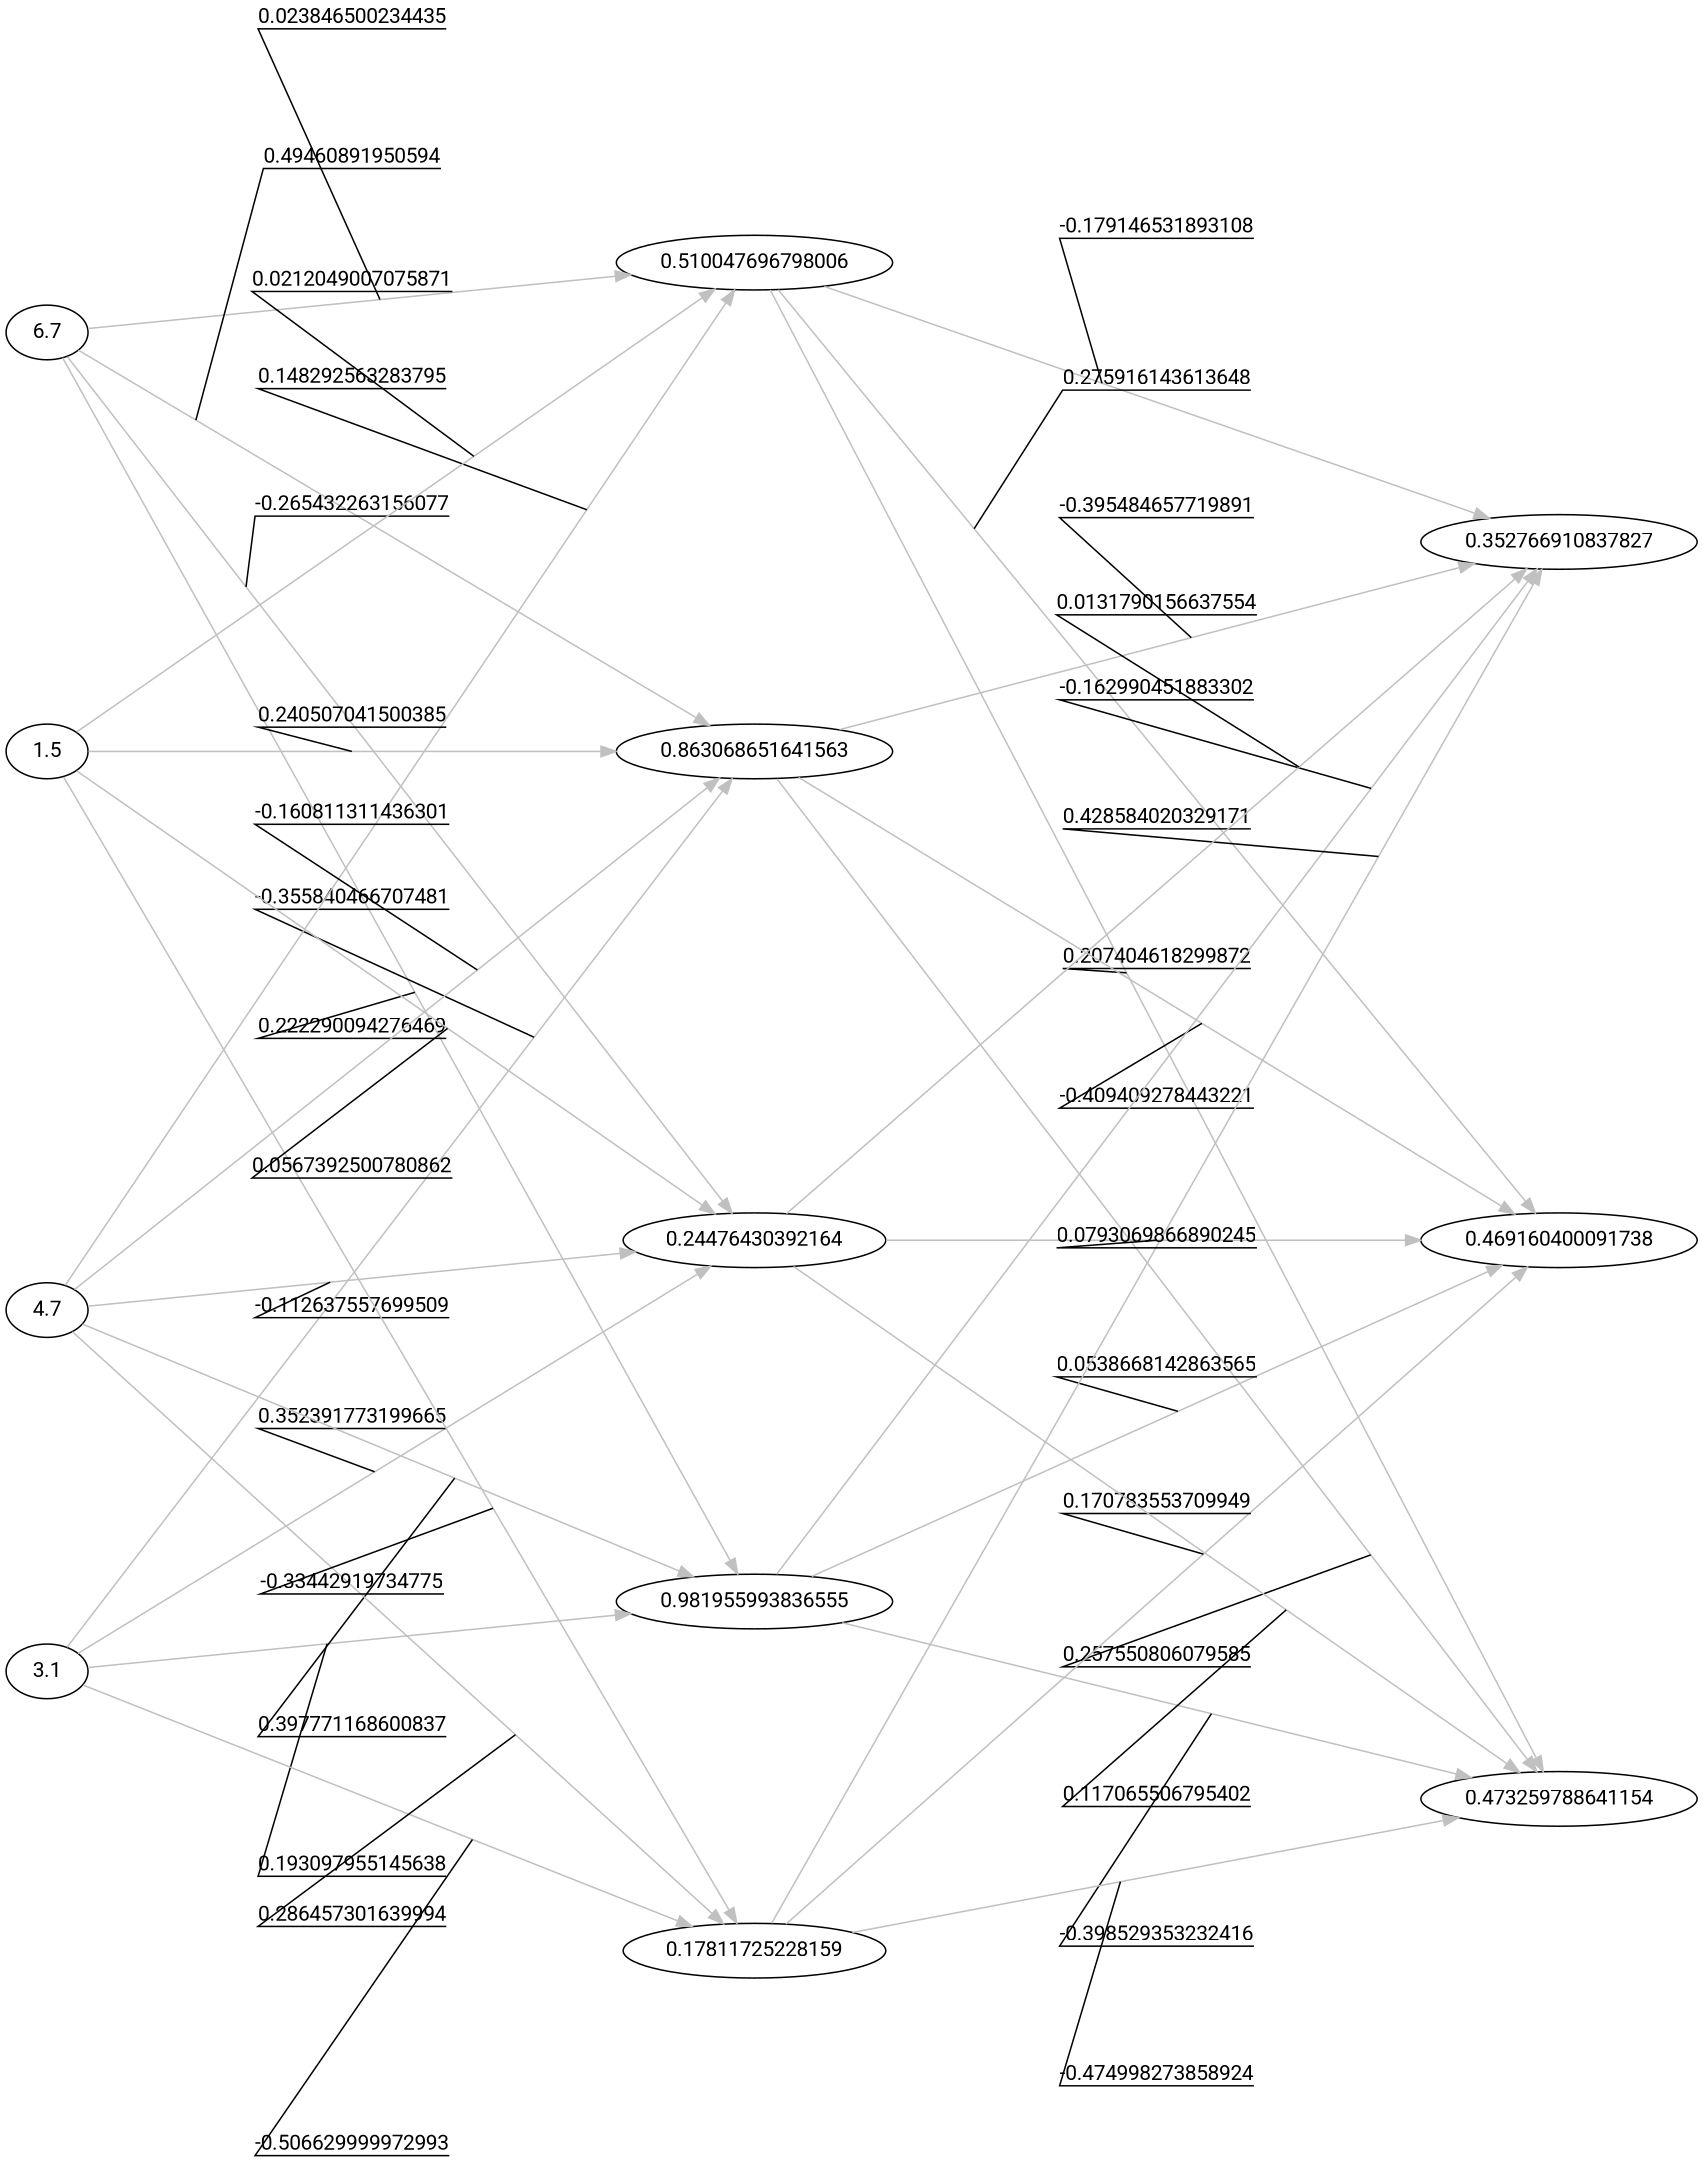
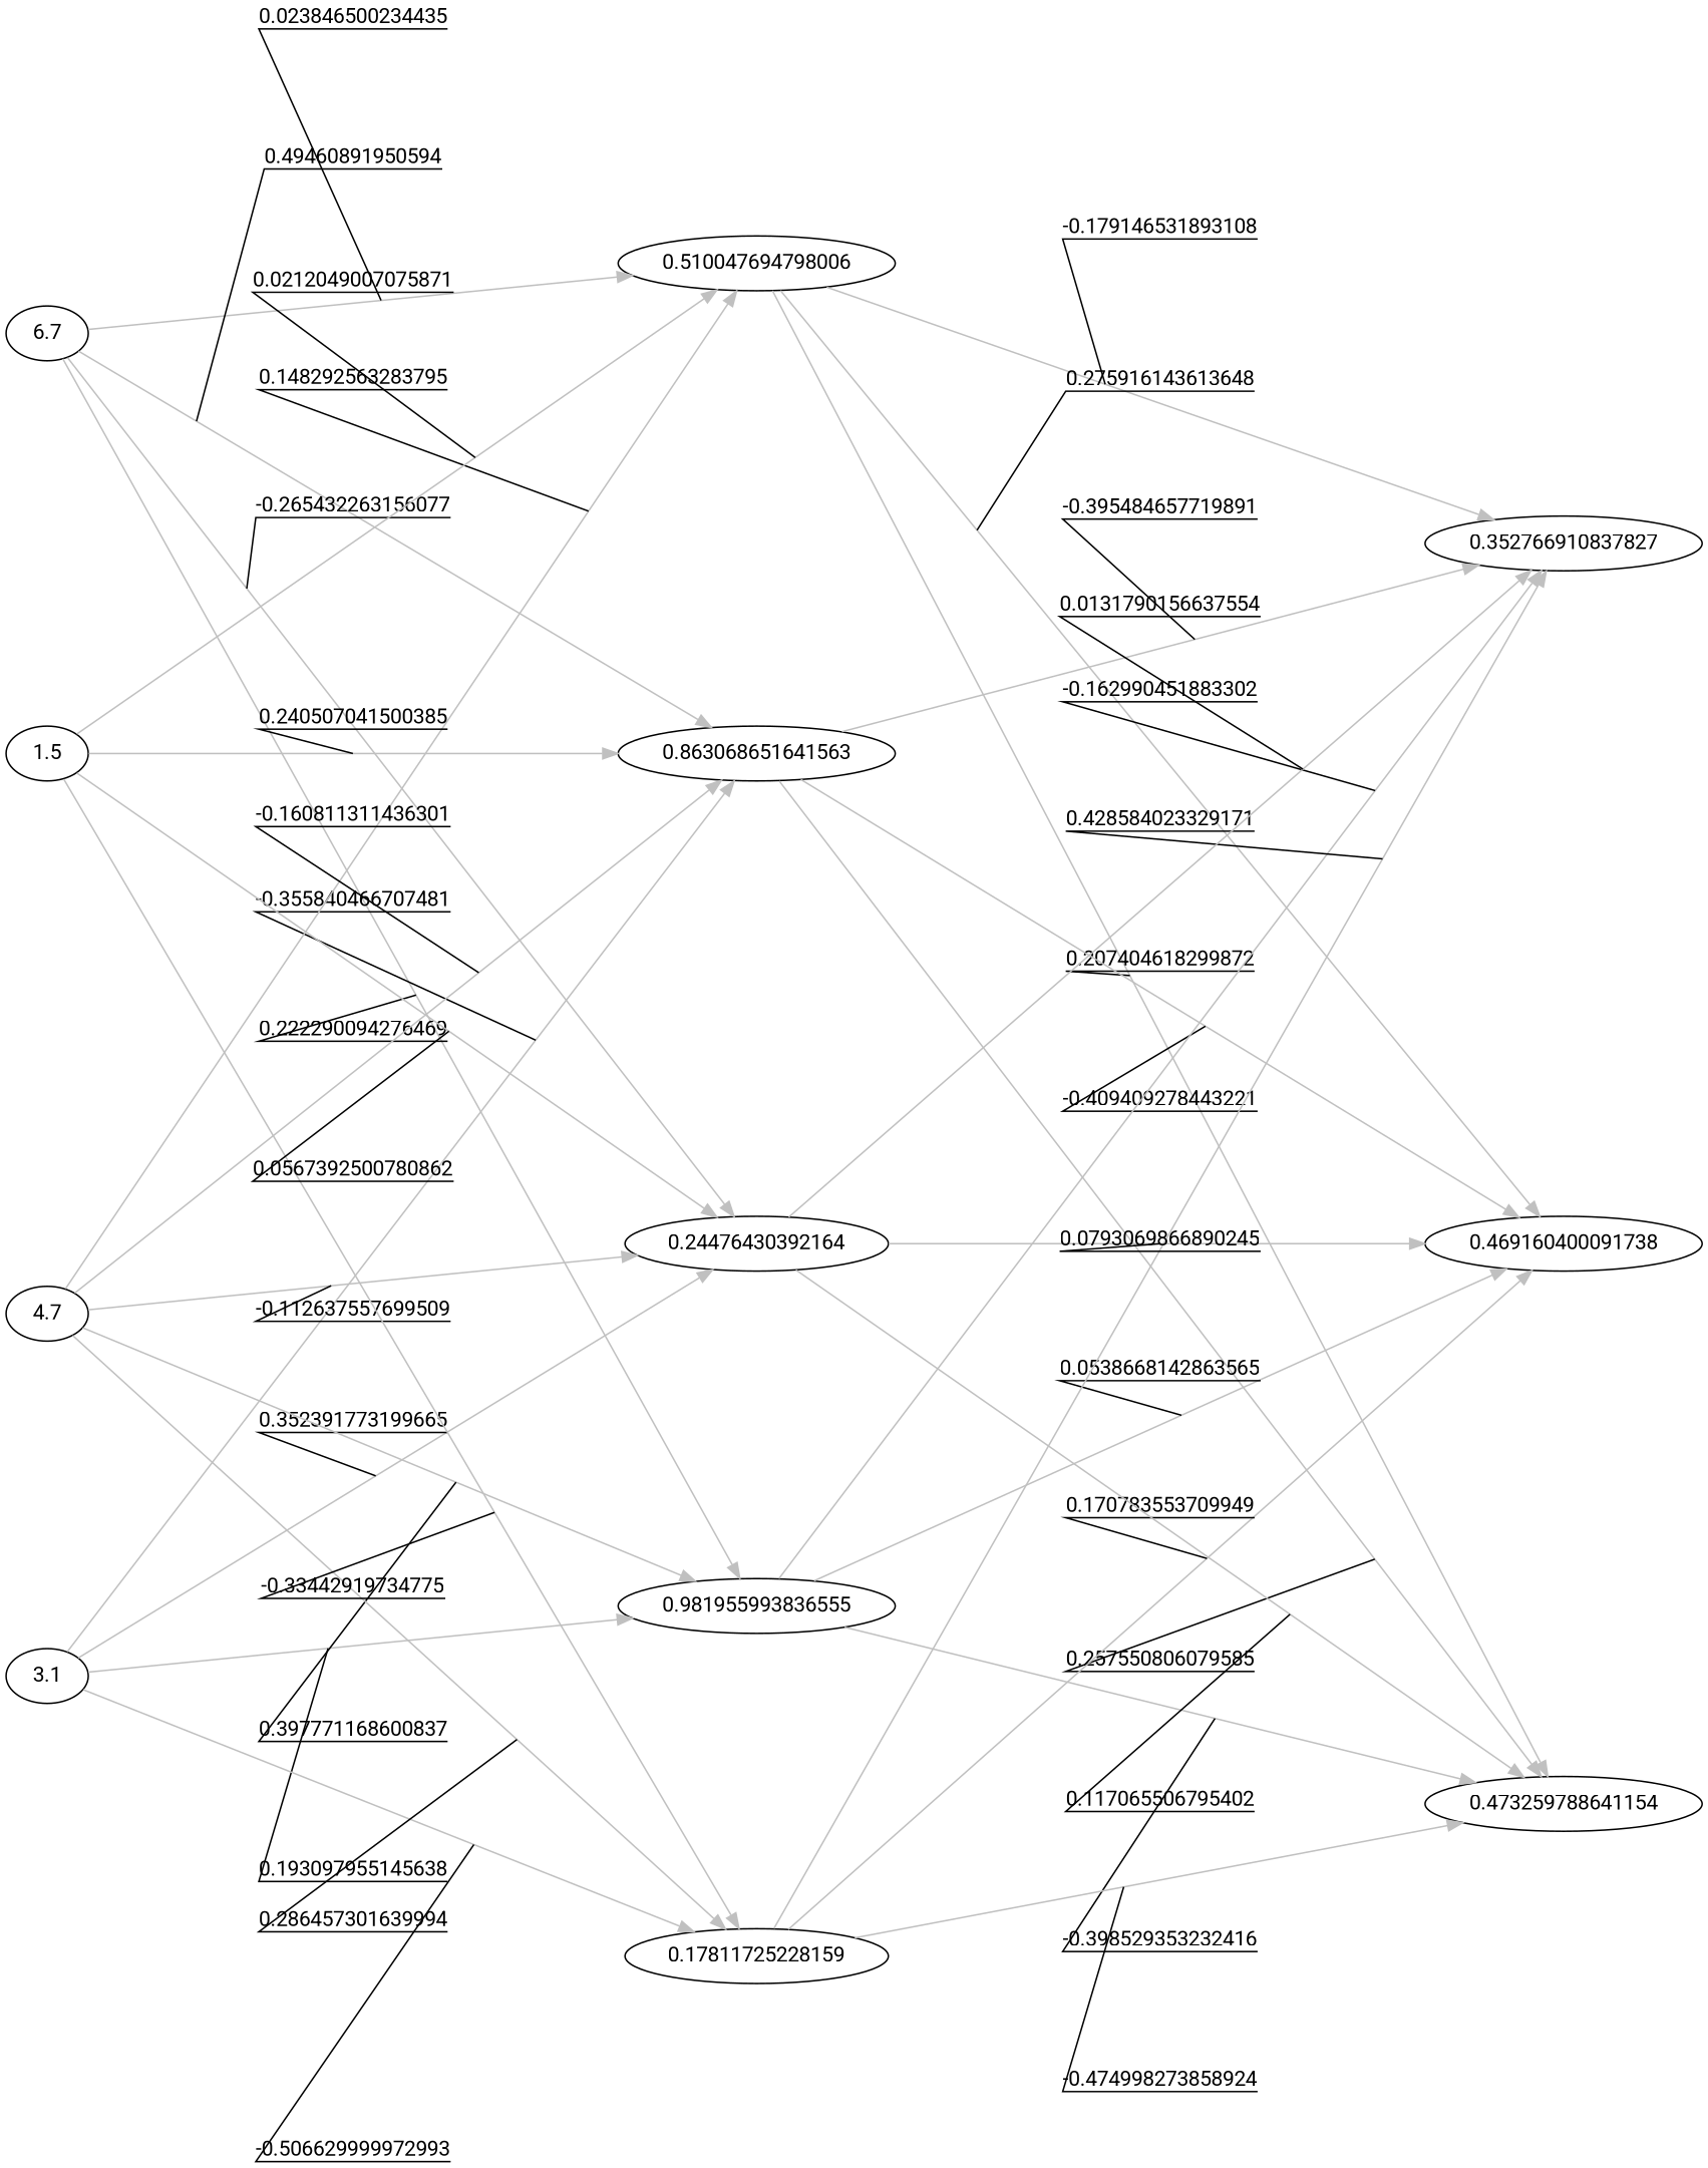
  digraph {
    fontname=Roboto
    nodesep=1
    rankdir=LR
    ranksep=3
    splines=line
    node [fontname=Roboto]
    edge [color=grey decorate=true fontname=Roboto]
    6.7
    3.1
    4.7
    1.5
-   0.510047696798006
+   0.510047696798006 [label=0.510047694798006]
    0.863068651641563
    0.981955993836555
    0.17811725228159
    0.24476430392164
    0.352766910837827
    0.469160400091738
    0.473259788641154
    subgraph sub_1 {
      rank=same
      6.7
      3.1
      4.7
      1.5
    }
    subgraph sub_2 {
      rank=same
      0.510047696798006
      0.863068651641563
      0.981955993836555
      0.17811725228159
      0.24476430392164
    }
    subgraph sub_3 {
      rank=same
      0.352766910837827
      0.469160400091738
      0.473259788641154
    }
    6.7 -> 0.510047696798006 [label=0.023846500234435]
    6.7 -> 0.863068651641563 [label=0.49460891950594]
    6.7 -> 0.981955993836555 [label=0.222290094276469]
    6.7 -> 0.24476430392164 [label=-0.265432263156077]
    3.1 -> 0.863068651641563 [label=-0.355840466707481]
    3.1 -> 0.981955993836555 [label=0.193097955145638]
    3.1 -> 0.17811725228159 [label=-0.506629999972993]
    3.1 -> 0.24476430392164 [label=0.352391773199665]
    4.7 -> 0.510047696798006 [label=0.148292563283795]
    4.7 -> 0.863068651641563 [label=-0.160811311436301]
    4.7 -> 0.981955993836555 [label=0.397771168600837]
    4.7 -> 0.17811725228159 [label=0.286457301639994]
    4.7 -> 0.24476430392164 [label=-0.112637557699509]
    1.5 -> 0.510047696798006 [label=0.0212049007075871]
    1.5 -> 0.863068651641563 [label=0.240507041500385]
    1.5 -> 0.17811725228159 [label=-0.33442919734775]
    1.5 -> 0.24476430392164 [label=0.0567392500780862]
    0.510047696798006 -> 0.352766910837827 [label=-0.179146531893108]
    0.510047696798006 -> 0.469160400091738 [label=0.275916143613648]
    0.510047696798006 -> 0.473259788641154 [label=0.207404618299872]
    0.863068651641563 -> 0.352766910837827 [label=-0.395484657719891]
    0.863068651641563 -> 0.469160400091738 [label=-0.409409278443221]
    0.863068651641563 -> 0.473259788641154 [label=0.257550806079585]
    0.981955993836555 -> 0.352766910837827 [label=-0.162990451883302]
    0.981955993836555 -> 0.469160400091738 [label=0.0538668142863565]
    0.981955993836555 -> 0.473259788641154 [label=-0.398529353232416]
-   0.17811725228159 -> 0.352766910837827 [label=0.428584020329171]
+   0.17811725228159 -> 0.352766910837827 [label=0.428584023329171]
    0.17811725228159 -> 0.469160400091738 [label=0.170783553709949]
    0.17811725228159 -> 0.473259788641154 [label=-0.474998273858924]
    0.24476430392164 -> 0.352766910837827 [label=0.0131790156637554]
    0.24476430392164 -> 0.469160400091738 [label=0.0793069866890245]
    0.24476430392164 -> 0.473259788641154 [label=0.117065506795402]
  }
